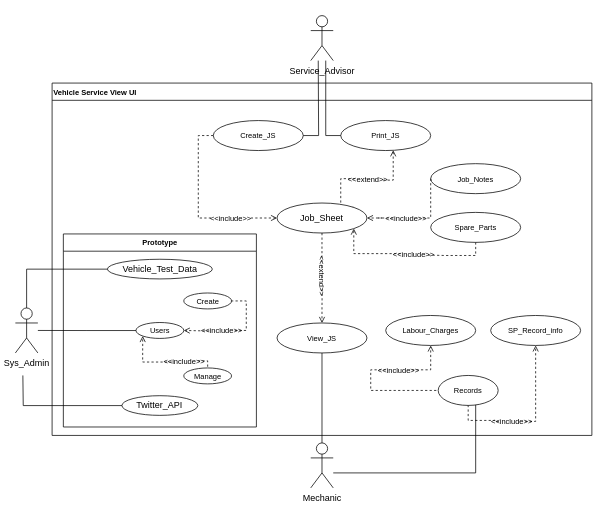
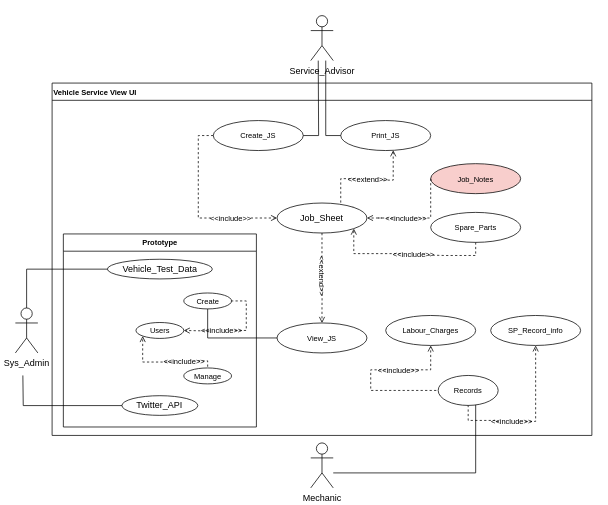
  <mxCell id="0" />
  <mxCell id="1" parent="0" />
  <mxCell id="2" value="Service_Advisor" style="shape=umlActor;verticalLabelPosition=bottom;verticalAlign=top;html=1;outlineConnect=0;" parent="1" vertex="1"><mxGeometry x="414" y="20" width="30" height="60" as="geometry" /></mxCell>
  <mxCell id="3" value="Vehicle Service View UI" style="swimlane;whiteSpace=wrap;html=1;align=left;fontSize=10;" parent="1" vertex="1"><mxGeometry x="69" y="110" width="720" height="470" as="geometry" /></mxCell>
  <mxCell id="4" style="edgeStyle=orthogonalEdgeStyle;rounded=0;orthogonalLoop=1;jettySize=auto;html=1;entryX=0;entryY=0.5;entryDx=0;entryDy=0;dashed=1;endArrow=open;endFill=0;startArrow=none;" parent="3" target="9" edge="1"><mxGeometry relative="1" as="geometry"><mxPoint x="265.0" y="180" as="sourcePoint" /></mxGeometry></mxCell>
  <mxCell id="5" value="Create_JS" style="ellipse;whiteSpace=wrap;html=1;fontSize=10;" parent="3" vertex="1"><mxGeometry x="215" y="50" width="120" height="40" as="geometry" /></mxCell>
  <mxCell id="6" style="edgeStyle=orthogonalEdgeStyle;rounded=0;orthogonalLoop=1;jettySize=auto;html=1;entryX=1;entryY=0;entryDx=0;entryDy=0;dashed=1;fontSize=10;endArrow=none;endFill=0;startArrow=none;" parent="3" source="14" target="9" edge="1"><mxGeometry relative="1" as="geometry"><Array as="points"><mxPoint x="385" y="128" /><mxPoint x="385" y="166" /></Array></mxGeometry></mxCell>
  <mxCell id="7" value="Print_JS" style="ellipse;whiteSpace=wrap;html=1;fontSize=10;" parent="3" vertex="1"><mxGeometry x="385" y="50" width="120" height="40" as="geometry" /></mxCell>
  <mxCell id="8" value="" style="endArrow=none;html=1;rounded=0;exitX=0;exitY=0.5;exitDx=0;exitDy=0;edgeStyle=orthogonalEdgeStyle;" parent="3" source="7" edge="1"><mxGeometry width="50" height="50" relative="1" as="geometry"><mxPoint x="371" y="70" as="sourcePoint" /><mxPoint x="365" y="-30" as="targetPoint" /><Array as="points"><mxPoint x="365" y="70" /><mxPoint x="365" y="-30" /></Array></mxGeometry></mxCell>
  <mxCell id="9" value="Job_Sheet" style="ellipse;whiteSpace=wrap;html=1;" parent="3" vertex="1"><mxGeometry x="300" y="160" width="120" height="40" as="geometry" /></mxCell>
  <mxCell id="10" value="" style="edgeStyle=orthogonalEdgeStyle;rounded=0;orthogonalLoop=1;jettySize=auto;html=1;entryX=0;entryY=0.5;entryDx=0;entryDy=0;dashed=1;endArrow=none;endFill=0;exitX=0;exitY=0.5;exitDx=0;exitDy=0;" parent="3" source="5" edge="1"><mxGeometry relative="1" as="geometry"><mxPoint x="340" y="210" as="sourcePoint" /><mxPoint x="215.0" y="180" as="targetPoint" /><Array as="points"><mxPoint x="195" y="70" /><mxPoint x="195" y="180" /></Array></mxGeometry></mxCell>
  <mxCell id="11" value="&amp;lt;&amp;lt;include&amp;gt;&amp;gt;" style="text;html=1;strokeColor=none;fillColor=none;align=center;verticalAlign=middle;whiteSpace=wrap;rounded=0;labelBorderColor=none;fontSize=10;" parent="3" vertex="1"><mxGeometry x="221" y="172.5" width="35" height="15" as="geometry" /></mxCell>
  <mxCell id="12" style="edgeStyle=orthogonalEdgeStyle;rounded=0;orthogonalLoop=1;jettySize=auto;html=1;dashed=1;fontSize=10;startArrow=none;startFill=0;endArrow=open;endFill=0;entryX=1;entryY=0.5;entryDx=0;entryDy=0;" parent="3" source="20" target="9" edge="1"><mxGeometry relative="1" as="geometry"><Array as="points" /></mxGeometry></mxCell>
- <mxCell id="13" value="Job_Notes" style="ellipse;whiteSpace=wrap;html=1;fontSize=10;" parent="3" vertex="1"><mxGeometry x="505" y="107.5" width="120" height="40" as="geometry" /></mxCell>
+ <mxCell id="13" value="Job_Notes" style="ellipse;whiteSpace=wrap;html=1;fontSize=10;fillColor=#f8cecc;" parent="3" vertex="1"><mxGeometry x="505" y="107.5" width="120" height="40" as="geometry" /></mxCell>
  <mxCell id="14" value="&amp;lt;&amp;lt;extend&amp;gt;&amp;gt;" style="text;html=1;strokeColor=none;fillColor=none;align=center;verticalAlign=middle;whiteSpace=wrap;rounded=0;labelBorderColor=none;fontSize=10;" parent="3" vertex="1"><mxGeometry x="404" y="120" width="35" height="15" as="geometry" /></mxCell>
  <mxCell id="15" value="" style="edgeStyle=orthogonalEdgeStyle;rounded=0;orthogonalLoop=1;jettySize=auto;html=1;entryX=0.984;entryY=0.63;entryDx=0;entryDy=0;dashed=1;fontSize=10;endArrow=none;endFill=0;entryPerimeter=0;startArrow=open;startFill=0;" parent="3" source="7" target="14" edge="1"><mxGeometry relative="1" as="geometry"><mxPoint x="510" y="210" as="sourcePoint" /><mxPoint x="467.18" y="285.776" as="targetPoint" /><Array as="points"><mxPoint x="455" y="130" /></Array></mxGeometry></mxCell>
  <mxCell id="16" style="edgeStyle=orthogonalEdgeStyle;rounded=0;orthogonalLoop=1;jettySize=auto;html=1;entryX=1;entryY=1;entryDx=0;entryDy=0;dashed=1;fontSize=10;startArrow=none;startFill=0;endArrow=open;endFill=0;" parent="3" source="18" target="9" edge="1"><mxGeometry relative="1" as="geometry"><Array as="points"><mxPoint x="402" y="227" /><mxPoint x="402" y="194" /></Array></mxGeometry></mxCell>
  <mxCell id="17" value="Spare_Parts" style="ellipse;whiteSpace=wrap;html=1;fontSize=10;" parent="3" vertex="1"><mxGeometry x="505" y="172.5" width="120" height="40" as="geometry" /></mxCell>
  <mxCell id="18" value="&amp;lt;&amp;lt;include&amp;gt;&amp;gt;" style="text;html=1;strokeColor=none;fillColor=none;align=center;verticalAlign=middle;whiteSpace=wrap;rounded=0;labelBorderColor=none;fontSize=10;" parent="3" vertex="1"><mxGeometry x="465" y="220" width="35" height="15" as="geometry" /></mxCell>
  <mxCell id="19" value="" style="edgeStyle=orthogonalEdgeStyle;rounded=0;orthogonalLoop=1;jettySize=auto;html=1;entryX=1.024;entryY=0.628;entryDx=0;entryDy=0;dashed=1;fontSize=10;startArrow=none;startFill=0;endArrow=none;endFill=0;entryPerimeter=0;exitX=0.5;exitY=1;exitDx=0;exitDy=0;" parent="3" source="17" target="18" edge="1"><mxGeometry relative="1" as="geometry"><mxPoint x="605" y="240" as="sourcePoint" /><mxPoint x="500.455" y="245.225" as="targetPoint" /><Array as="points"><mxPoint x="565" y="230" /><mxPoint x="525" y="230" /></Array></mxGeometry></mxCell>
  <mxCell id="20" value="&amp;lt;&amp;lt;include&amp;gt;&amp;gt;" style="text;html=1;strokeColor=none;fillColor=none;align=center;verticalAlign=middle;whiteSpace=wrap;rounded=0;labelBorderColor=none;fontSize=10;rotation=0;" parent="3" vertex="1"><mxGeometry x="455" y="172.5" width="35" height="15" as="geometry" /></mxCell>
  <mxCell id="21" value="" style="edgeStyle=orthogonalEdgeStyle;rounded=0;orthogonalLoop=1;jettySize=auto;html=1;dashed=1;fontSize=10;startArrow=none;startFill=0;endArrow=none;endFill=0;entryX=1;entryY=0.5;entryDx=0;entryDy=0;" parent="3" source="13" target="20" edge="1"><mxGeometry relative="1" as="geometry"><mxPoint x="630" y="267.5" as="sourcePoint" /><mxPoint x="485" y="300" as="targetPoint" /><Array as="points"><mxPoint x="505" y="180" /></Array></mxGeometry></mxCell>
  <mxCell id="22" value="&amp;lt;&amp;lt;extend&amp;gt;&amp;gt;" style="text;html=1;strokeColor=none;fillColor=none;align=center;verticalAlign=middle;whiteSpace=wrap;rounded=0;labelBorderColor=none;fontSize=10;rotation=90;" parent="3" vertex="1"><mxGeometry x="343" y="250" width="35" height="15" as="geometry" /></mxCell>
  <mxCell id="23" value="" style="edgeStyle=orthogonalEdgeStyle;rounded=0;orthogonalLoop=1;jettySize=auto;html=1;entryX=0.033;entryY=0.536;entryDx=0;entryDy=0;dashed=1;fontSize=10;startArrow=none;startFill=0;endArrow=none;endFill=0;entryPerimeter=0;" parent="3" source="9" target="22" edge="1"><mxGeometry relative="1" as="geometry"><mxPoint x="360" y="200" as="sourcePoint" /><mxPoint x="360" y="320" as="targetPoint" /><Array as="points" /></mxGeometry></mxCell>
  <mxCell id="24" value="Records" style="ellipse;whiteSpace=wrap;html=1;fontSize=10;" parent="3" vertex="1"><mxGeometry x="515" y="390" width="80" height="40" as="geometry" /></mxCell>
  <mxCell id="25" style="edgeStyle=orthogonalEdgeStyle;rounded=0;orthogonalLoop=1;jettySize=auto;html=1;entryX=0;entryY=0.5;entryDx=0;entryDy=0;fontSize=10;startArrow=none;startFill=0;endArrow=none;endFill=0;dashed=1;" parent="3" source="29" target="24" edge="1"><mxGeometry relative="1" as="geometry"><mxPoint x="415" y="390" as="sourcePoint" /><Array as="points"><mxPoint x="425" y="383" /><mxPoint x="425" y="410" /></Array></mxGeometry></mxCell>
  <mxCell id="26" value="Labour_Charges" style="ellipse;whiteSpace=wrap;html=1;fontSize=10;" parent="3" vertex="1"><mxGeometry x="445" y="310" width="120" height="40" as="geometry" /></mxCell>
  <mxCell id="27" value="SP_Record_info" style="ellipse;whiteSpace=wrap;html=1;fontSize=10;" parent="3" vertex="1"><mxGeometry x="585" y="310" width="120" height="40" as="geometry" /></mxCell>
  <mxCell id="28" style="edgeStyle=orthogonalEdgeStyle;rounded=0;orthogonalLoop=1;jettySize=auto;html=1;entryX=0.5;entryY=1;entryDx=0;entryDy=0;fontSize=10;startArrow=none;startFill=0;endArrow=open;endFill=0;dashed=1;" parent="3" source="29" target="26" edge="1"><mxGeometry relative="1" as="geometry"><Array as="points"><mxPoint x="505" y="383" /></Array></mxGeometry></mxCell>
  <mxCell id="29" value="&amp;lt;&amp;lt;include&amp;gt;&amp;gt;" style="text;html=1;strokeColor=none;fillColor=none;align=center;verticalAlign=middle;whiteSpace=wrap;rounded=0;labelBorderColor=none;fontSize=10;" parent="3" vertex="1"><mxGeometry x="445" y="375" width="35" height="15" as="geometry" /></mxCell>
  <mxCell id="30" style="edgeStyle=orthogonalEdgeStyle;rounded=0;orthogonalLoop=1;jettySize=auto;html=1;entryX=0.5;entryY=1;entryDx=0;entryDy=0;dashed=1;fontSize=10;startArrow=none;startFill=0;endArrow=open;endFill=0;" parent="3" source="44" target="27" edge="1"><mxGeometry relative="1" as="geometry"><Array as="points"><mxPoint x="645" y="420" /><mxPoint x="645" y="420" /></Array></mxGeometry></mxCell>
  <mxCell id="31" style="edgeStyle=orthogonalEdgeStyle;rounded=0;orthogonalLoop=1;jettySize=auto;html=1;entryX=0.5;entryY=1;entryDx=0;entryDy=0;dashed=1;fontSize=10;startArrow=none;startFill=0;endArrow=none;endFill=0;" parent="3" source="44" target="24" edge="1"><mxGeometry relative="1" as="geometry"><mxPoint x="671" y="440" as="sourcePoint" /><Array as="points"><mxPoint x="591" y="451" /><mxPoint x="575" y="450" /></Array></mxGeometry></mxCell>
  <mxCell id="32" value="Prototype" style="swimlane;whiteSpace=wrap;html=1;labelBorderColor=none;strokeColor=default;fontSize=10;fillColor=none;" parent="3" vertex="1"><mxGeometry x="15" y="201.25" width="257.5" height="257.5" as="geometry" /></mxCell>
  <mxCell id="33" value="Vehicle_Test_Data" style="ellipse;whiteSpace=wrap;html=1;fontSize=12;" parent="32" vertex="1"><mxGeometry x="58.75" y="33.75" width="140" height="26.25" as="geometry" /></mxCell>
  <mxCell id="34" value="Users" style="ellipse;whiteSpace=wrap;html=1;fontSize=10;" parent="32" vertex="1"><mxGeometry x="96.88" y="118.13" width="63.75" height="21.25" as="geometry" /></mxCell>
  <mxCell id="35" style="edgeStyle=orthogonalEdgeStyle;rounded=0;orthogonalLoop=1;jettySize=auto;html=1;fontSize=10;startArrow=none;startFill=0;endArrow=open;endFill=0;entryX=1;entryY=0.5;entryDx=0;entryDy=0;exitX=0.028;exitY=0.538;exitDx=0;exitDy=0;exitPerimeter=0;dashed=1;" parent="32" source="39" target="34" edge="1"><mxGeometry relative="1" as="geometry"><mxPoint x="80" y="118.75" as="targetPoint" /><Array as="points"><mxPoint x="190" y="129" /></Array></mxGeometry></mxCell>
  <mxCell id="36" value="Create" style="ellipse;whiteSpace=wrap;html=1;fontSize=10;" parent="32" vertex="1"><mxGeometry x="160.63" y="78.75" width="63.75" height="21.25" as="geometry" /></mxCell>
  <mxCell id="37" value="Manage" style="ellipse;whiteSpace=wrap;html=1;fontSize=10;" parent="32" vertex="1"><mxGeometry x="160.63" y="178.75" width="63.75" height="21.25" as="geometry" /></mxCell>
  <mxCell id="38" style="edgeStyle=orthogonalEdgeStyle;rounded=0;orthogonalLoop=1;jettySize=auto;html=1;entryX=1;entryY=0.5;entryDx=0;entryDy=0;dashed=1;fontSize=10;startArrow=none;startFill=0;endArrow=none;endFill=0;" parent="32" source="39" target="36" edge="1"><mxGeometry relative="1" as="geometry"><Array as="points"><mxPoint x="244" y="129" /><mxPoint x="244" y="89" /></Array></mxGeometry></mxCell>
  <mxCell id="39" value="&amp;lt;&amp;lt;include&amp;gt;&amp;gt;" style="text;html=1;strokeColor=none;fillColor=none;align=center;verticalAlign=middle;whiteSpace=wrap;rounded=0;labelBorderColor=none;fontSize=10;" parent="32" vertex="1"><mxGeometry x="193.75" y="121.26" width="35" height="15" as="geometry" /></mxCell>
  <mxCell id="40" style="edgeStyle=orthogonalEdgeStyle;rounded=0;orthogonalLoop=1;jettySize=auto;html=1;entryX=0.5;entryY=0;entryDx=0;entryDy=0;dashed=1;fontSize=10;startArrow=none;startFill=0;endArrow=none;endFill=0;" parent="32" source="42" target="37" edge="1"><mxGeometry relative="1" as="geometry"><Array as="points"><mxPoint x="152" y="170" /><mxPoint x="193" y="170" /></Array></mxGeometry></mxCell>
  <mxCell id="41" style="edgeStyle=orthogonalEdgeStyle;rounded=0;orthogonalLoop=1;jettySize=auto;html=1;entryX=0;entryY=1;entryDx=0;entryDy=0;dashed=1;fontSize=10;startArrow=none;startFill=0;endArrow=open;endFill=0;exitX=0.004;exitY=0.609;exitDx=0;exitDy=0;exitPerimeter=0;" parent="32" source="42" target="34" edge="1"><mxGeometry relative="1" as="geometry"><mxPoint x="119.88" y="170.25" as="sourcePoint" /><mxPoint x="128.755" y="139.38" as="targetPoint" /></mxGeometry></mxCell>
  <mxCell id="42" value="&amp;lt;&amp;lt;include&amp;gt;&amp;gt;" style="text;html=1;strokeColor=none;fillColor=none;align=center;verticalAlign=middle;whiteSpace=wrap;rounded=0;labelBorderColor=none;fontSize=10;" parent="32" vertex="1"><mxGeometry x="144.38" y="161.75" width="35" height="15" as="geometry" /></mxCell>
  <mxCell id="43" value="Twitter_API" style="ellipse;whiteSpace=wrap;html=1;" parent="32" vertex="1"><mxGeometry x="78.13" y="215.75" width="101.25" height="26.25" as="geometry" /></mxCell>
  <mxCell id="44" value="&amp;lt;&amp;lt;include&amp;gt;&amp;gt;" style="text;html=1;strokeColor=none;fillColor=none;align=center;verticalAlign=middle;whiteSpace=wrap;rounded=0;labelBorderColor=none;fontSize=10;" parent="3" vertex="1"><mxGeometry x="596" y="443.75" width="35" height="15" as="geometry" /></mxCell>
  <mxCell id="45" value="" style="endArrow=none;html=1;rounded=0;entryX=0;entryY=1;entryDx=0;entryDy=0;entryPerimeter=0;exitX=1;exitY=0.5;exitDx=0;exitDy=0;edgeStyle=orthogonalEdgeStyle;" parent="1" source="5" edge="1"><mxGeometry width="50" height="50" relative="1" as="geometry"><mxPoint x="414" y="180" as="sourcePoint" /><mxPoint x="424" y="80" as="targetPoint" /></mxGeometry></mxCell>
- <mxCell id="46" style="edgeStyle=orthogonalEdgeStyle;rounded=0;orthogonalLoop=1;jettySize=auto;html=1;entryX=0.5;entryY=0;entryDx=0;entryDy=0;entryPerimeter=0;fontSize=10;startArrow=none;startFill=0;endArrow=none;endFill=0;" parent="1" source="47" target="49" edge="1"><mxGeometry relative="1" as="geometry" /></mxCell>
+ <mxCell id="46" style="edgeStyle=orthogonalEdgeStyle;rounded=0;orthogonalLoop=1;jettySize=auto;html=1;fontSize=10;startArrow=none;startFill=0;endArrow=none;endFill=0;" parent="1" source="47" target="36" edge="1"><mxGeometry relative="1" as="geometry" /></mxCell>
  <mxCell id="47" value="View_JS" style="ellipse;whiteSpace=wrap;html=1;fontSize=10;" parent="1" vertex="1"><mxGeometry x="369" y="430" width="120" height="40" as="geometry" /></mxCell>
  <mxCell id="48" style="edgeStyle=orthogonalEdgeStyle;rounded=0;orthogonalLoop=1;jettySize=auto;html=1;entryX=0.5;entryY=0;entryDx=0;entryDy=0;dashed=1;fontSize=10;startArrow=none;startFill=0;endArrow=open;endFill=0;" parent="1" source="22" target="47" edge="1"><mxGeometry relative="1" as="geometry"><Array as="points"><mxPoint x="430" y="408" /></Array></mxGeometry></mxCell>
  <mxCell id="49" value="Mechanic" style="shape=umlActor;verticalLabelPosition=bottom;verticalAlign=top;html=1;outlineConnect=0;" parent="1" vertex="1"><mxGeometry x="414" y="590" width="30" height="60" as="geometry" /></mxCell>
  <mxCell id="50" style="edgeStyle=orthogonalEdgeStyle;rounded=0;orthogonalLoop=1;jettySize=auto;html=1;fontSize=10;startArrow=none;startFill=0;endArrow=none;endFill=0;" parent="1" source="24" target="49" edge="1"><mxGeometry relative="1" as="geometry"><mxPoint x="454" y="620" as="targetPoint" /><Array as="points"><mxPoint x="634" y="630" /></Array></mxGeometry></mxCell>
  <mxCell id="51" value="Sys_Admin" style="shape=umlActor;verticalLabelPosition=bottom;verticalAlign=top;html=1;outlineConnect=0;" parent="1" vertex="1"><mxGeometry x="20" y="410" width="30" height="60" as="geometry" /></mxCell>
  <mxCell id="52" style="edgeStyle=orthogonalEdgeStyle;rounded=0;orthogonalLoop=1;jettySize=auto;html=1;entryX=0.5;entryY=0;entryDx=0;entryDy=0;entryPerimeter=0;fontSize=10;startArrow=none;startFill=0;endArrow=none;endFill=0;" parent="1" source="33" target="51" edge="1"><mxGeometry relative="1" as="geometry" /></mxCell>
- <mxCell id="53" style="edgeStyle=orthogonalEdgeStyle;rounded=0;orthogonalLoop=1;jettySize=auto;html=1;fontSize=10;startArrow=none;startFill=0;endArrow=none;endFill=0;" parent="1" source="34" target="51" edge="1"><mxGeometry relative="1" as="geometry" /></mxCell>
  <mxCell id="54" style="edgeStyle=orthogonalEdgeStyle;rounded=0;orthogonalLoop=1;jettySize=auto;html=1;fontSize=10;startArrow=none;startFill=0;endArrow=none;endFill=0;" parent="1" source="43" edge="1"><mxGeometry relative="1" as="geometry"><mxPoint x="30" y="500" as="targetPoint" /></mxGeometry></mxCell>
